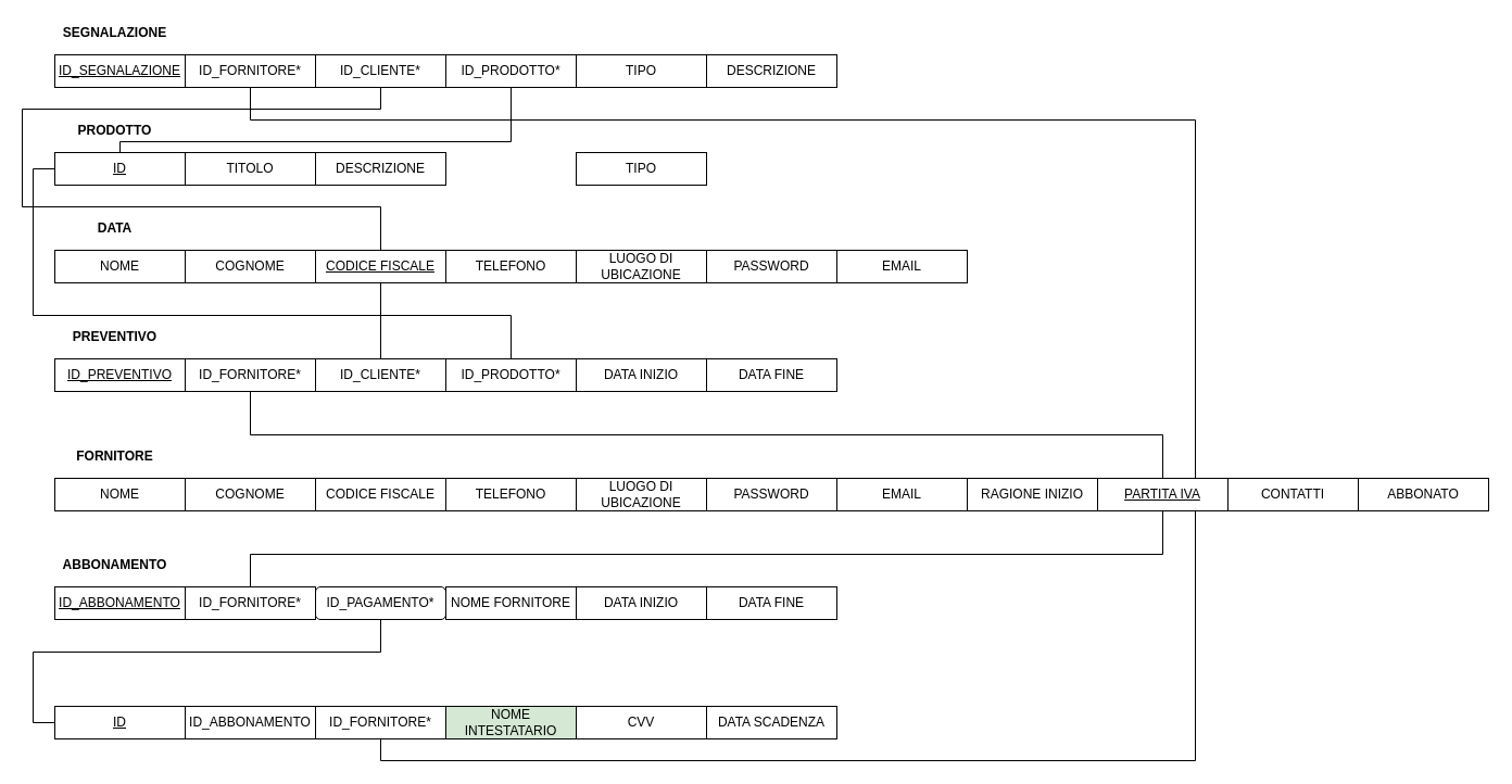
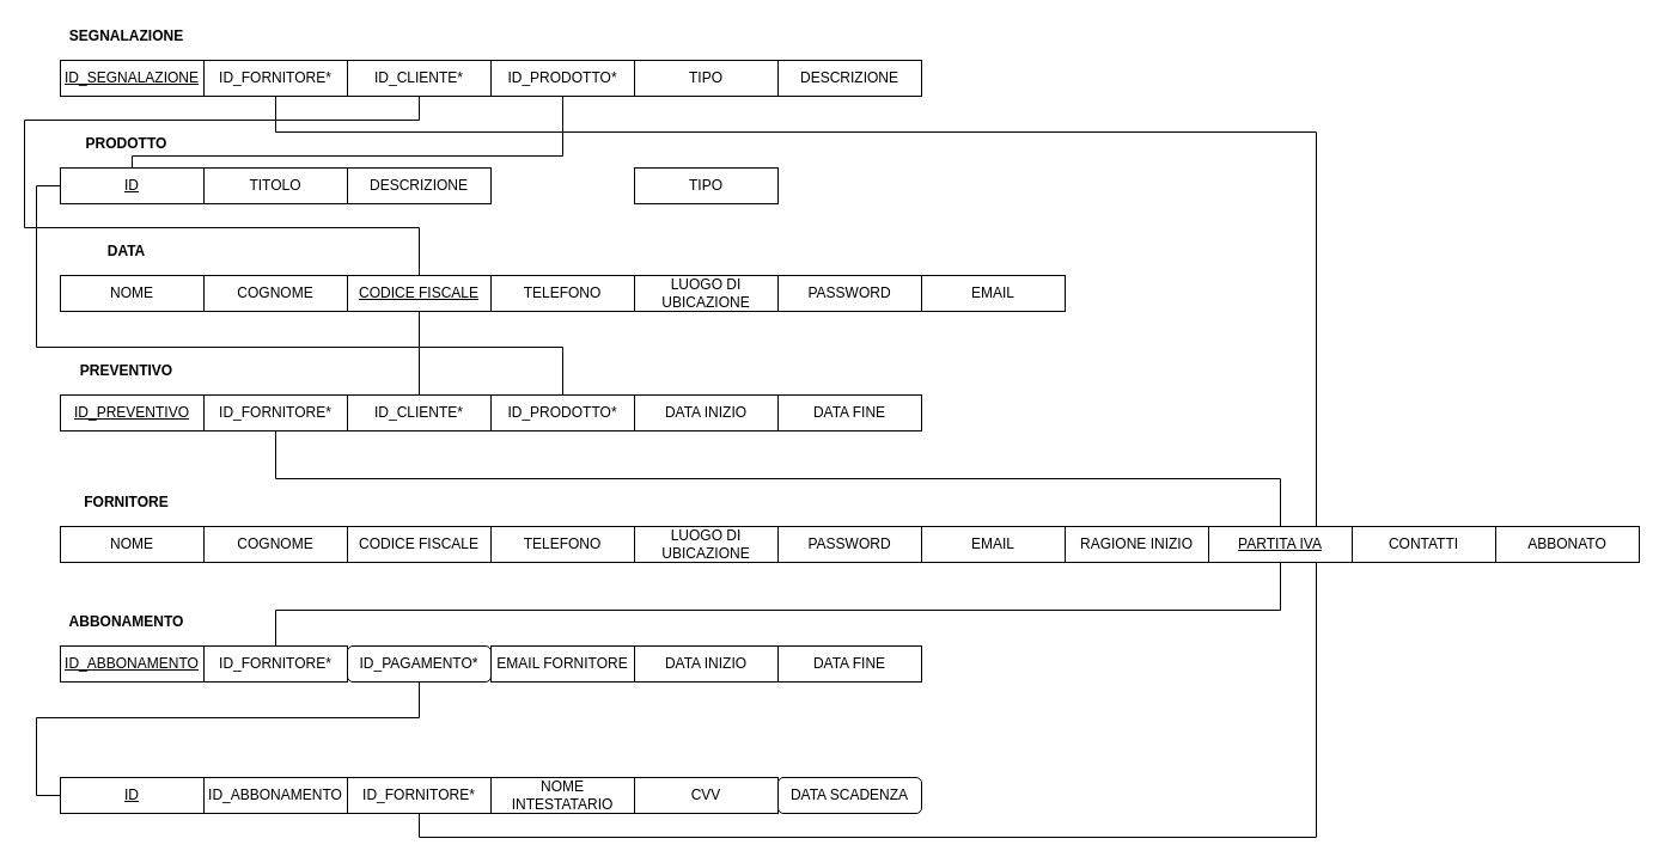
  <mxCell id="0" />
  <mxCell id="1" parent="0" />
  <mxCell id="2" value="ID_ABBONAMENTO" style="rounded=0;whiteSpace=wrap;html=1;fontStyle=4" vertex="1" parent="1"><mxGeometry x="50" y="540" width="120" height="30" as="geometry" /></mxCell>
  <mxCell id="3" style="edgeStyle=orthogonalEdgeStyle;rounded=0;orthogonalLoop=1;jettySize=auto;html=1;entryX=0.5;entryY=1;entryDx=0;entryDy=0;endArrow=none;endFill=0;" edge="1" parent="1" source="4" target="20"><mxGeometry relative="1" as="geometry"><Array as="points"><mxPoint x="230" y="510" /><mxPoint x="1070" y="510" /></Array></mxGeometry></mxCell>
  <mxCell id="4" value="ID_FORNITORE*" style="rounded=0;whiteSpace=wrap;html=1;" vertex="1" parent="1"><mxGeometry x="170" y="540" width="120" height="30" as="geometry" /></mxCell>
  <mxCell id="5" style="edgeStyle=orthogonalEdgeStyle;rounded=0;orthogonalLoop=1;jettySize=auto;html=1;entryX=0;entryY=0.5;entryDx=0;entryDy=0;endArrow=none;endFill=0;" edge="1" parent="1" source="6" target="23"><mxGeometry relative="1" as="geometry"><Array as="points"><mxPoint x="350" y="600" /><mxPoint x="30" y="600" /><mxPoint x="30" y="665" /></Array></mxGeometry></mxCell>
  <mxCell id="6" value="ID_PAGAMENTO*" style="whiteSpace=wrap;html=1;fontStyle=0;rounded=1;" vertex="1" parent="1"><mxGeometry x="290" y="540" width="120" height="30" as="geometry" /></mxCell>
- <mxCell id="7" value="NOME FORNITORE" style="rounded=0;whiteSpace=wrap;html=1;" vertex="1" parent="1"><mxGeometry x="410" y="540" width="120" height="30" as="geometry" /></mxCell>
+ <mxCell id="7" value="EMAIL FORNITORE" style="rounded=0;whiteSpace=wrap;html=1;" vertex="1" parent="1"><mxGeometry x="410" y="540" width="120" height="30" as="geometry" /></mxCell>
  <mxCell id="8" value="DATA INIZIO" style="rounded=0;whiteSpace=wrap;html=1;fontStyle=0" vertex="1" parent="1"><mxGeometry x="530" y="540" width="120" height="30" as="geometry" /></mxCell>
  <mxCell id="9" value="DATA FINE" style="rounded=0;whiteSpace=wrap;html=1;" vertex="1" parent="1"><mxGeometry x="650" y="540" width="120" height="30" as="geometry" /></mxCell>
  <mxCell id="10" value="ABBONAMENTO" style="text;html=1;align=center;verticalAlign=middle;resizable=0;points=[];autosize=1;fontStyle=1" vertex="1" parent="1"><mxGeometry x="50" y="510" width="110" height="20" as="geometry" /></mxCell>
  <mxCell id="11" value="NOME" style="rounded=0;whiteSpace=wrap;html=1;fontStyle=0" vertex="1" parent="1"><mxGeometry x="50" y="440" width="120" height="30" as="geometry" /></mxCell>
  <mxCell id="12" value="COGNOME" style="rounded=0;whiteSpace=wrap;html=1;" vertex="1" parent="1"><mxGeometry x="170" y="440" width="120" height="30" as="geometry" /></mxCell>
  <mxCell id="13" value="&lt;span&gt;CODICE FISCALE&lt;/span&gt;" style="rounded=0;whiteSpace=wrap;html=1;fontStyle=0" vertex="1" parent="1"><mxGeometry x="290" y="440" width="120" height="30" as="geometry" /></mxCell>
  <mxCell id="14" value="TELEFONO" style="rounded=0;whiteSpace=wrap;html=1;" vertex="1" parent="1"><mxGeometry x="410" y="440" width="120" height="30" as="geometry" /></mxCell>
  <mxCell id="15" value="LUOGO DI UBICAZIONE" style="rounded=0;whiteSpace=wrap;html=1;fontStyle=0" vertex="1" parent="1"><mxGeometry x="530" y="440" width="120" height="30" as="geometry" /></mxCell>
  <mxCell id="16" value="PASSWORD" style="rounded=0;whiteSpace=wrap;html=1;" vertex="1" parent="1"><mxGeometry x="650" y="440" width="120" height="30" as="geometry" /></mxCell>
  <mxCell id="17" value="FORNITORE" style="text;html=1;align=center;verticalAlign=middle;resizable=0;points=[];autosize=1;fontStyle=1" vertex="1" parent="1"><mxGeometry x="60" y="410" width="90" height="20" as="geometry" /></mxCell>
  <mxCell id="18" value="EMAIL" style="rounded=0;whiteSpace=wrap;html=1;" vertex="1" parent="1"><mxGeometry x="770" y="440" width="120" height="30" as="geometry" /></mxCell>
  <mxCell id="19" value="RAGIONE INIZIO" style="rounded=0;whiteSpace=wrap;html=1;fontStyle=0" vertex="1" parent="1"><mxGeometry x="890" y="440" width="120" height="30" as="geometry" /></mxCell>
  <mxCell id="20" value="PARTITA IVA" style="rounded=0;whiteSpace=wrap;html=1;fontStyle=4" vertex="1" parent="1"><mxGeometry x="1010" y="440" width="120" height="30" as="geometry" /></mxCell>
  <mxCell id="21" value="CONTATTI" style="rounded=0;whiteSpace=wrap;html=1;fontStyle=0" vertex="1" parent="1"><mxGeometry x="1130" y="440" width="120" height="30" as="geometry" /></mxCell>
  <mxCell id="22" value="ABBONATO" style="rounded=0;whiteSpace=wrap;html=1;" vertex="1" parent="1"><mxGeometry x="1250" y="440" width="120" height="30" as="geometry" /></mxCell>
  <mxCell id="23" value="ID" style="rounded=0;whiteSpace=wrap;html=1;fontStyle=4" vertex="1" parent="1"><mxGeometry x="50" y="650" width="120" height="30" as="geometry" /></mxCell>
  <mxCell id="24" value="ID_ABBONAMENTO" style="rounded=0;whiteSpace=wrap;html=1;" vertex="1" parent="1"><mxGeometry x="170" y="650" width="120" height="30" as="geometry" /></mxCell>
  <mxCell id="25" style="edgeStyle=orthogonalEdgeStyle;rounded=0;orthogonalLoop=1;jettySize=auto;html=1;entryX=0.75;entryY=1;entryDx=0;entryDy=0;endArrow=none;endFill=0;" edge="1" parent="1" source="26" target="20"><mxGeometry relative="1" as="geometry"><Array as="points"><mxPoint x="350" y="700" /><mxPoint x="1100" y="700" /></Array></mxGeometry></mxCell>
  <mxCell id="26" value="ID_FORNITORE*" style="rounded=0;whiteSpace=wrap;html=1;fontStyle=0" vertex="1" parent="1"><mxGeometry x="290" y="650" width="120" height="30" as="geometry" /></mxCell>
- <mxCell id="27" value="NOME INTESTATARIO" style="rounded=0;whiteSpace=wrap;html=1;fillColor=#d5e8d4;" vertex="1" parent="1"><mxGeometry x="410" y="650" width="120" height="30" as="geometry" /></mxCell>
+ <mxCell id="27" value="NOME INTESTATARIO" style="rounded=0;whiteSpace=wrap;html=1;" vertex="1" parent="1"><mxGeometry x="410" y="650" width="120" height="30" as="geometry" /></mxCell>
  <mxCell id="28" value="CVV" style="rounded=0;whiteSpace=wrap;html=1;fontStyle=0" vertex="1" parent="1"><mxGeometry x="530" y="650" width="120" height="30" as="geometry" /></mxCell>
- <mxCell id="29" value="DATA SCADENZA" style="rounded=0;whiteSpace=wrap;html=1;" vertex="1" parent="1"><mxGeometry x="650" y="650" width="120" height="30" as="geometry" /></mxCell>
+ <mxCell id="29" value="DATA SCADENZA" style="whiteSpace=wrap;html=1;rounded=1;" vertex="1" parent="1"><mxGeometry x="650" y="650" width="120" height="30" as="geometry" /></mxCell>
  <mxCell id="30" value="ID_PREVENTIVO" style="rounded=0;whiteSpace=wrap;html=1;fontStyle=4" vertex="1" parent="1"><mxGeometry x="50" y="330" width="120" height="30" as="geometry" /></mxCell>
  <mxCell id="31" style="edgeStyle=orthogonalEdgeStyle;rounded=0;orthogonalLoop=1;jettySize=auto;html=1;entryX=0.5;entryY=0;entryDx=0;entryDy=0;endArrow=none;endFill=0;" edge="1" parent="1" source="32" target="20"><mxGeometry relative="1" as="geometry"><Array as="points"><mxPoint x="230" y="400" /><mxPoint x="1070" y="400" /></Array></mxGeometry></mxCell>
  <mxCell id="32" value="ID_FORNITORE*" style="rounded=0;whiteSpace=wrap;html=1;" vertex="1" parent="1"><mxGeometry x="170" y="330" width="120" height="30" as="geometry" /></mxCell>
  <mxCell id="33" style="edgeStyle=orthogonalEdgeStyle;rounded=0;orthogonalLoop=1;jettySize=auto;html=1;entryX=0.5;entryY=1;entryDx=0;entryDy=0;endArrow=none;endFill=0;" edge="1" parent="1" source="34" target="42"><mxGeometry relative="1" as="geometry" /></mxCell>
  <mxCell id="34" value="ID_CLIENTE*" style="rounded=0;whiteSpace=wrap;html=1;fontStyle=0" vertex="1" parent="1"><mxGeometry x="290" y="330" width="120" height="30" as="geometry" /></mxCell>
  <mxCell id="35" style="edgeStyle=orthogonalEdgeStyle;rounded=0;orthogonalLoop=1;jettySize=auto;html=1;entryX=0;entryY=0.5;entryDx=0;entryDy=0;endArrow=none;endFill=0;" edge="1" parent="1" source="36" target="48"><mxGeometry relative="1" as="geometry"><Array as="points"><mxPoint x="470" y="290" /><mxPoint x="30" y="290" /><mxPoint x="30" y="155" /></Array></mxGeometry></mxCell>
  <mxCell id="36" value="&lt;span&gt;ID_PRODOTTO&lt;/span&gt;*" style="rounded=0;whiteSpace=wrap;html=1;fontStyle=0" vertex="1" parent="1"><mxGeometry x="410" y="330" width="120" height="30" as="geometry" /></mxCell>
  <mxCell id="37" value="DATA INIZIO" style="rounded=0;whiteSpace=wrap;html=1;fontStyle=0" vertex="1" parent="1"><mxGeometry x="530" y="330" width="120" height="30" as="geometry" /></mxCell>
  <mxCell id="38" value="DATA FINE" style="rounded=0;whiteSpace=wrap;html=1;" vertex="1" parent="1"><mxGeometry x="650" y="330" width="120" height="30" as="geometry" /></mxCell>
  <mxCell id="39" value="PREVENTIVO" style="text;html=1;align=center;verticalAlign=middle;resizable=0;points=[];autosize=1;fontStyle=1" vertex="1" parent="1"><mxGeometry x="60" y="300" width="90" height="20" as="geometry" /></mxCell>
  <mxCell id="40" value="NOME" style="rounded=0;whiteSpace=wrap;html=1;fontStyle=0" vertex="1" parent="1"><mxGeometry x="50" y="230" width="120" height="30" as="geometry" /></mxCell>
  <mxCell id="41" value="COGNOME" style="rounded=0;whiteSpace=wrap;html=1;" vertex="1" parent="1"><mxGeometry x="170" y="230" width="120" height="30" as="geometry" /></mxCell>
  <mxCell id="42" value="&lt;span&gt;CODICE FISCALE&lt;/span&gt;" style="rounded=0;whiteSpace=wrap;html=1;fontStyle=4" vertex="1" parent="1"><mxGeometry x="290" y="230" width="120" height="30" as="geometry" /></mxCell>
  <mxCell id="43" value="TELEFONO" style="rounded=0;whiteSpace=wrap;html=1;" vertex="1" parent="1"><mxGeometry x="410" y="230" width="120" height="30" as="geometry" /></mxCell>
  <mxCell id="44" value="LUOGO DI UBICAZIONE" style="rounded=0;whiteSpace=wrap;html=1;fontStyle=0" vertex="1" parent="1"><mxGeometry x="530" y="230" width="120" height="30" as="geometry" /></mxCell>
  <mxCell id="45" value="PASSWORD" style="rounded=0;whiteSpace=wrap;html=1;" vertex="1" parent="1"><mxGeometry x="650" y="230" width="120" height="30" as="geometry" /></mxCell>
  <mxCell id="46" value="DATA" style="text;html=1;align=center;verticalAlign=middle;resizable=0;points=[];autosize=1;fontStyle=1" vertex="1" parent="1"><mxGeometry x="70" y="200" width="70" height="20" as="geometry" /></mxCell>
  <mxCell id="47" value="EMAIL" style="rounded=0;whiteSpace=wrap;html=1;" vertex="1" parent="1"><mxGeometry x="770" y="230" width="120" height="30" as="geometry" /></mxCell>
  <mxCell id="48" value="&lt;u&gt;ID&lt;/u&gt;" style="rounded=0;whiteSpace=wrap;html=1;fontStyle=0" vertex="1" parent="1"><mxGeometry x="50" y="140" width="120" height="30" as="geometry" /></mxCell>
  <mxCell id="49" value="TITOLO" style="rounded=0;whiteSpace=wrap;html=1;" vertex="1" parent="1"><mxGeometry x="170" y="140" width="120" height="30" as="geometry" /></mxCell>
  <mxCell id="50" value="&lt;span&gt;DESCRIZIONE&lt;/span&gt;" style="rounded=0;whiteSpace=wrap;html=1;fontStyle=0" vertex="1" parent="1"><mxGeometry x="290" y="140" width="120" height="30" as="geometry" /></mxCell>
  <mxCell id="51" value="TIPO" style="rounded=0;whiteSpace=wrap;html=1;fontStyle=0" vertex="1" parent="1"><mxGeometry x="530" y="140" width="120" height="30" as="geometry" /></mxCell>
  <mxCell id="52" value="PRODOTTO" style="text;html=1;align=center;verticalAlign=middle;resizable=0;points=[];autosize=1;fontStyle=1" vertex="1" parent="1"><mxGeometry x="65" y="110" width="80" height="20" as="geometry" /></mxCell>
  <mxCell id="53" value="ID_SEGNALAZIONE" style="rounded=0;whiteSpace=wrap;html=1;fontStyle=4" vertex="1" parent="1"><mxGeometry x="50" y="50" width="120" height="30" as="geometry" /></mxCell>
  <mxCell id="54" style="edgeStyle=orthogonalEdgeStyle;rounded=0;orthogonalLoop=1;jettySize=auto;html=1;entryX=0.75;entryY=0;entryDx=0;entryDy=0;endArrow=none;endFill=0;" edge="1" parent="1" source="55" target="20"><mxGeometry relative="1" as="geometry"><Array as="points"><mxPoint x="230" y="110" /><mxPoint x="1100" y="110" /></Array></mxGeometry></mxCell>
  <mxCell id="55" value="ID_FORNITORE*" style="rounded=0;whiteSpace=wrap;html=1;" vertex="1" parent="1"><mxGeometry x="170" y="50" width="120" height="30" as="geometry" /></mxCell>
  <mxCell id="56" style="edgeStyle=orthogonalEdgeStyle;rounded=0;orthogonalLoop=1;jettySize=auto;html=1;entryX=0.5;entryY=0;entryDx=0;entryDy=0;endArrow=none;endFill=0;" edge="1" parent="1" source="57" target="42"><mxGeometry relative="1" as="geometry"><Array as="points"><mxPoint x="350" y="100" /><mxPoint x="20" y="100" /><mxPoint x="20" y="190" /><mxPoint x="350" y="190" /></Array></mxGeometry></mxCell>
  <mxCell id="57" value="ID_CLIENTE*" style="rounded=0;whiteSpace=wrap;html=1;fontStyle=0" vertex="1" parent="1"><mxGeometry x="290" y="50" width="120" height="30" as="geometry" /></mxCell>
  <mxCell id="58" style="edgeStyle=orthogonalEdgeStyle;rounded=0;orthogonalLoop=1;jettySize=auto;html=1;entryX=0.5;entryY=0;entryDx=0;entryDy=0;endArrow=none;endFill=0;" edge="1" parent="1" source="59" target="48"><mxGeometry relative="1" as="geometry"><Array as="points"><mxPoint x="470" y="130" /><mxPoint x="110" y="130" /></Array></mxGeometry></mxCell>
  <mxCell id="59" value="&lt;span&gt;ID_PRODOTTO&lt;/span&gt;*" style="rounded=0;whiteSpace=wrap;html=1;fontStyle=0" vertex="1" parent="1"><mxGeometry x="410" y="50" width="120" height="30" as="geometry" /></mxCell>
  <mxCell id="60" value="TIPO" style="rounded=0;whiteSpace=wrap;html=1;fontStyle=0" vertex="1" parent="1"><mxGeometry x="530" y="50" width="120" height="30" as="geometry" /></mxCell>
  <mxCell id="61" value="DESCRIZIONE" style="rounded=0;whiteSpace=wrap;html=1;" vertex="1" parent="1"><mxGeometry x="650" y="50" width="120" height="30" as="geometry" /></mxCell>
  <mxCell id="62" value="SEGNALAZIONE" style="text;html=1;align=center;verticalAlign=middle;resizable=0;points=[];autosize=1;fontStyle=1" vertex="1" parent="1"><mxGeometry x="50" y="20" width="110" height="20" as="geometry" /></mxCell>
